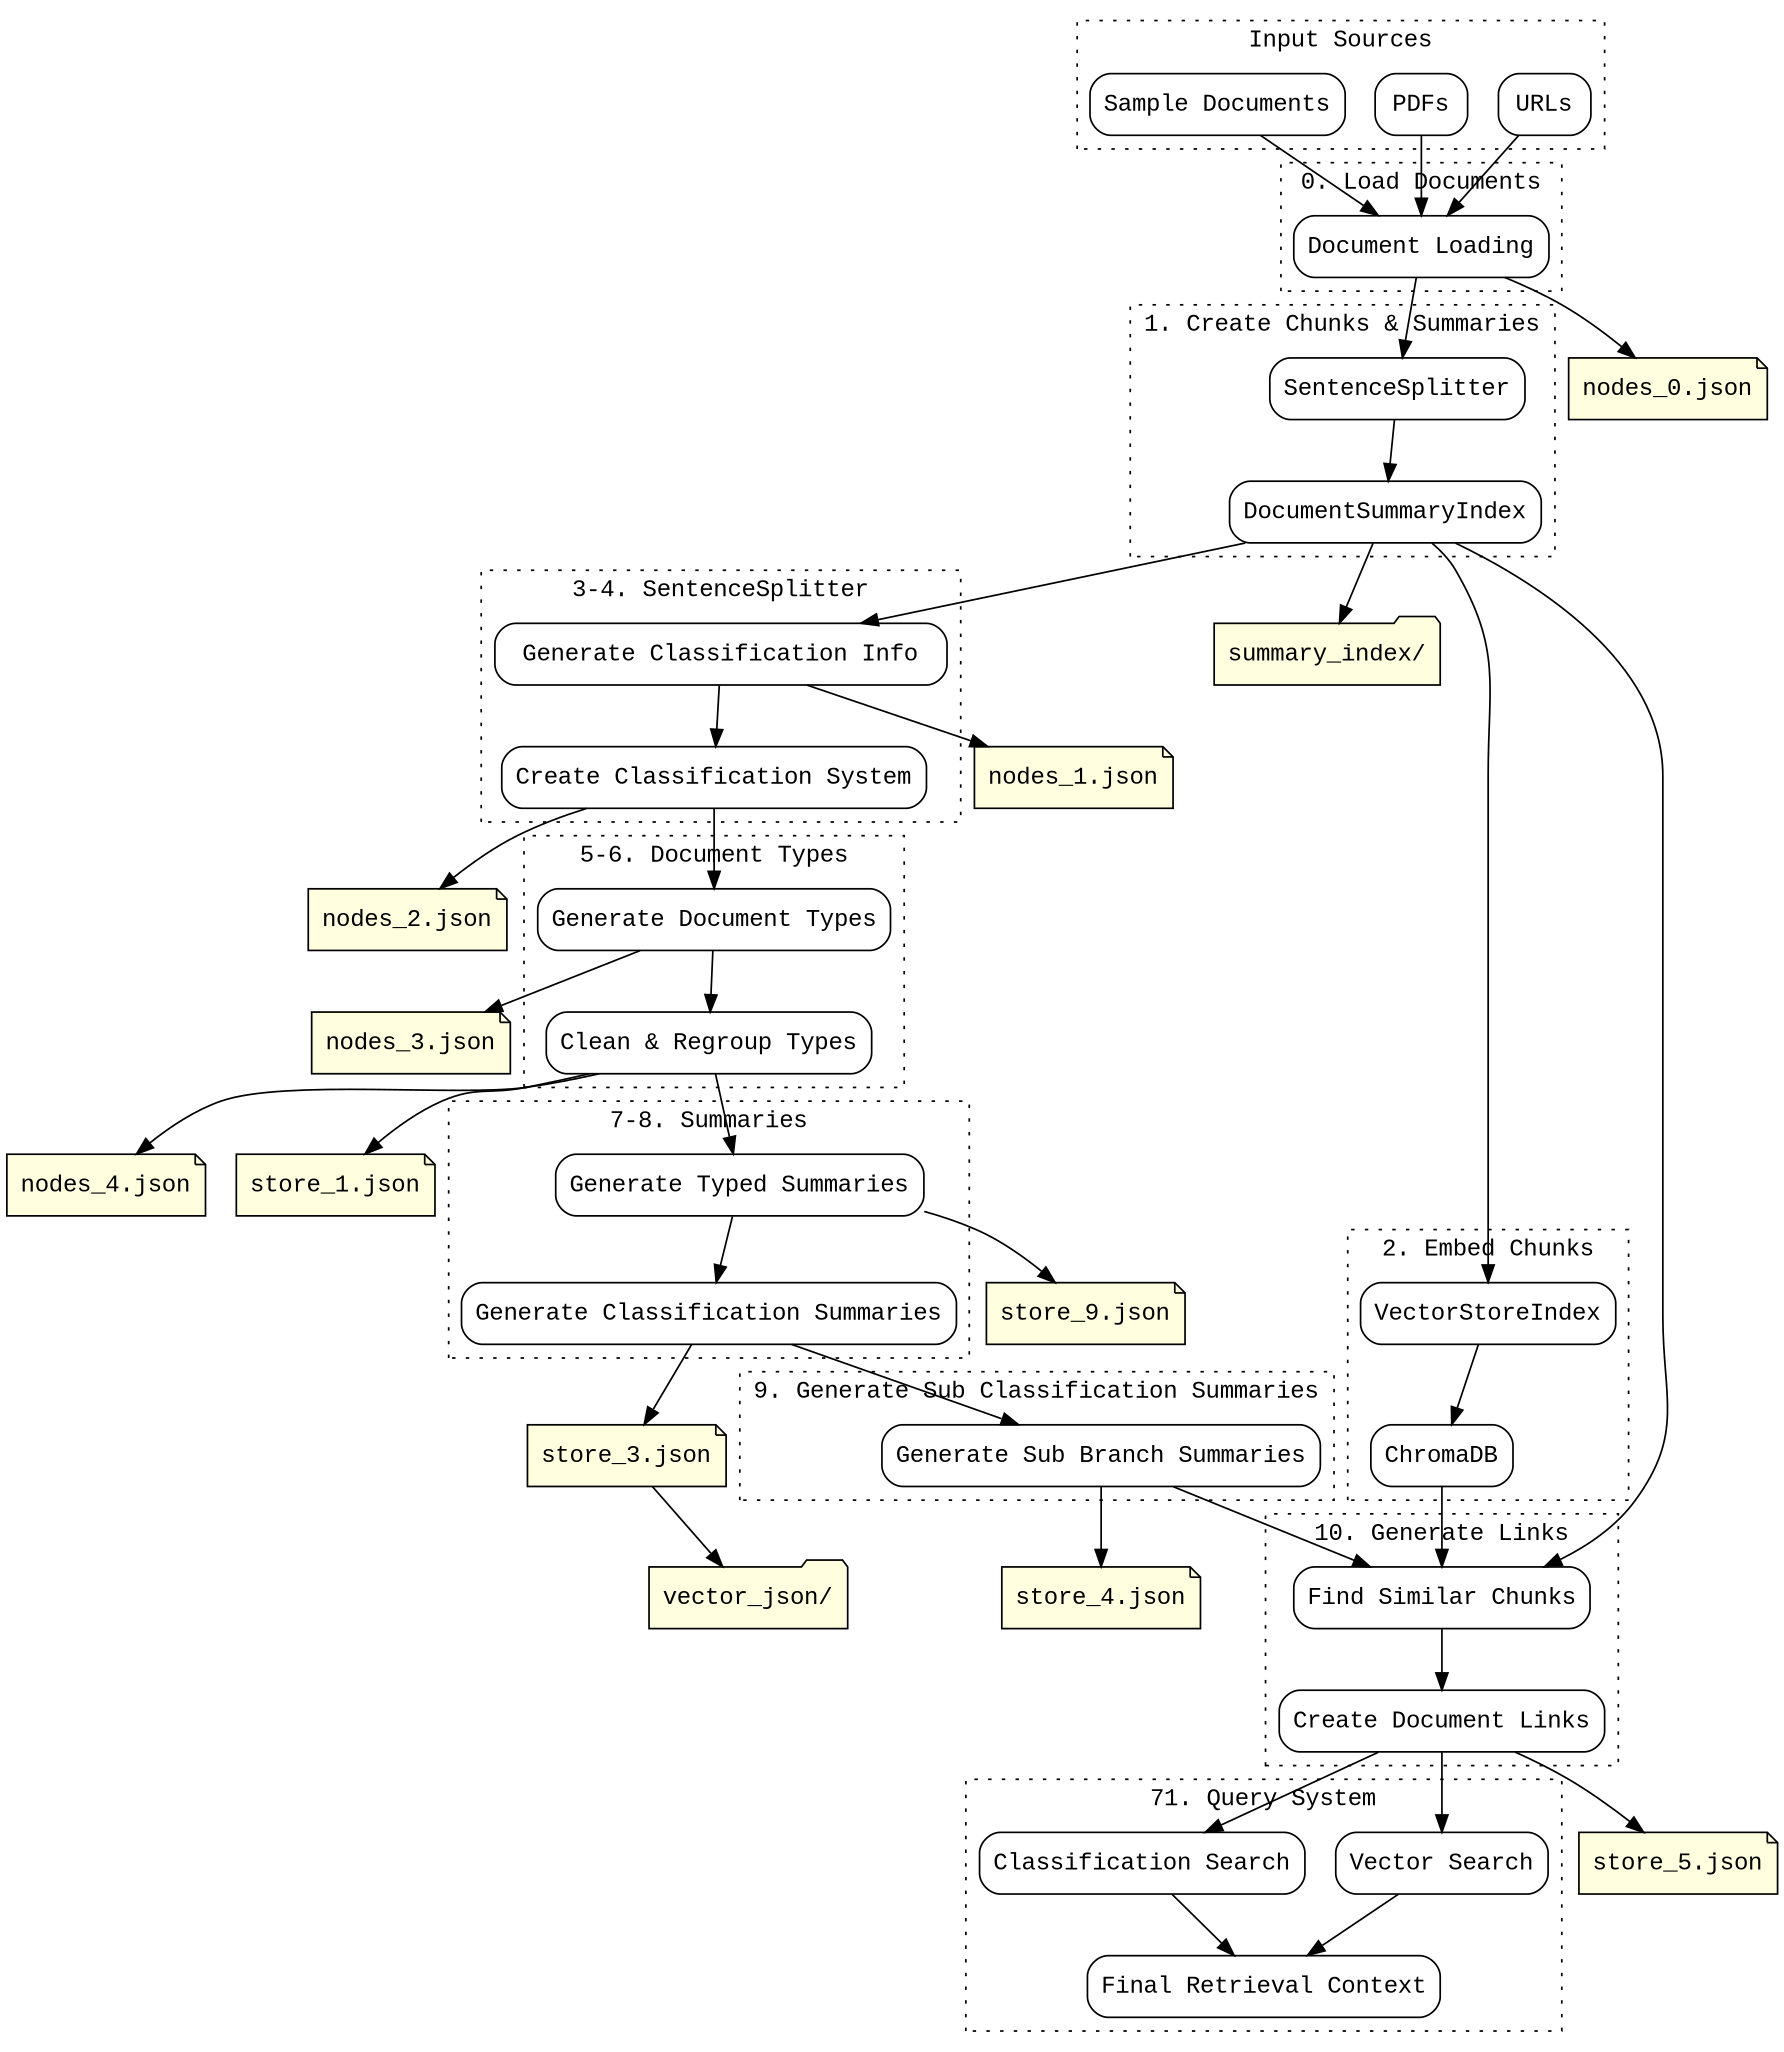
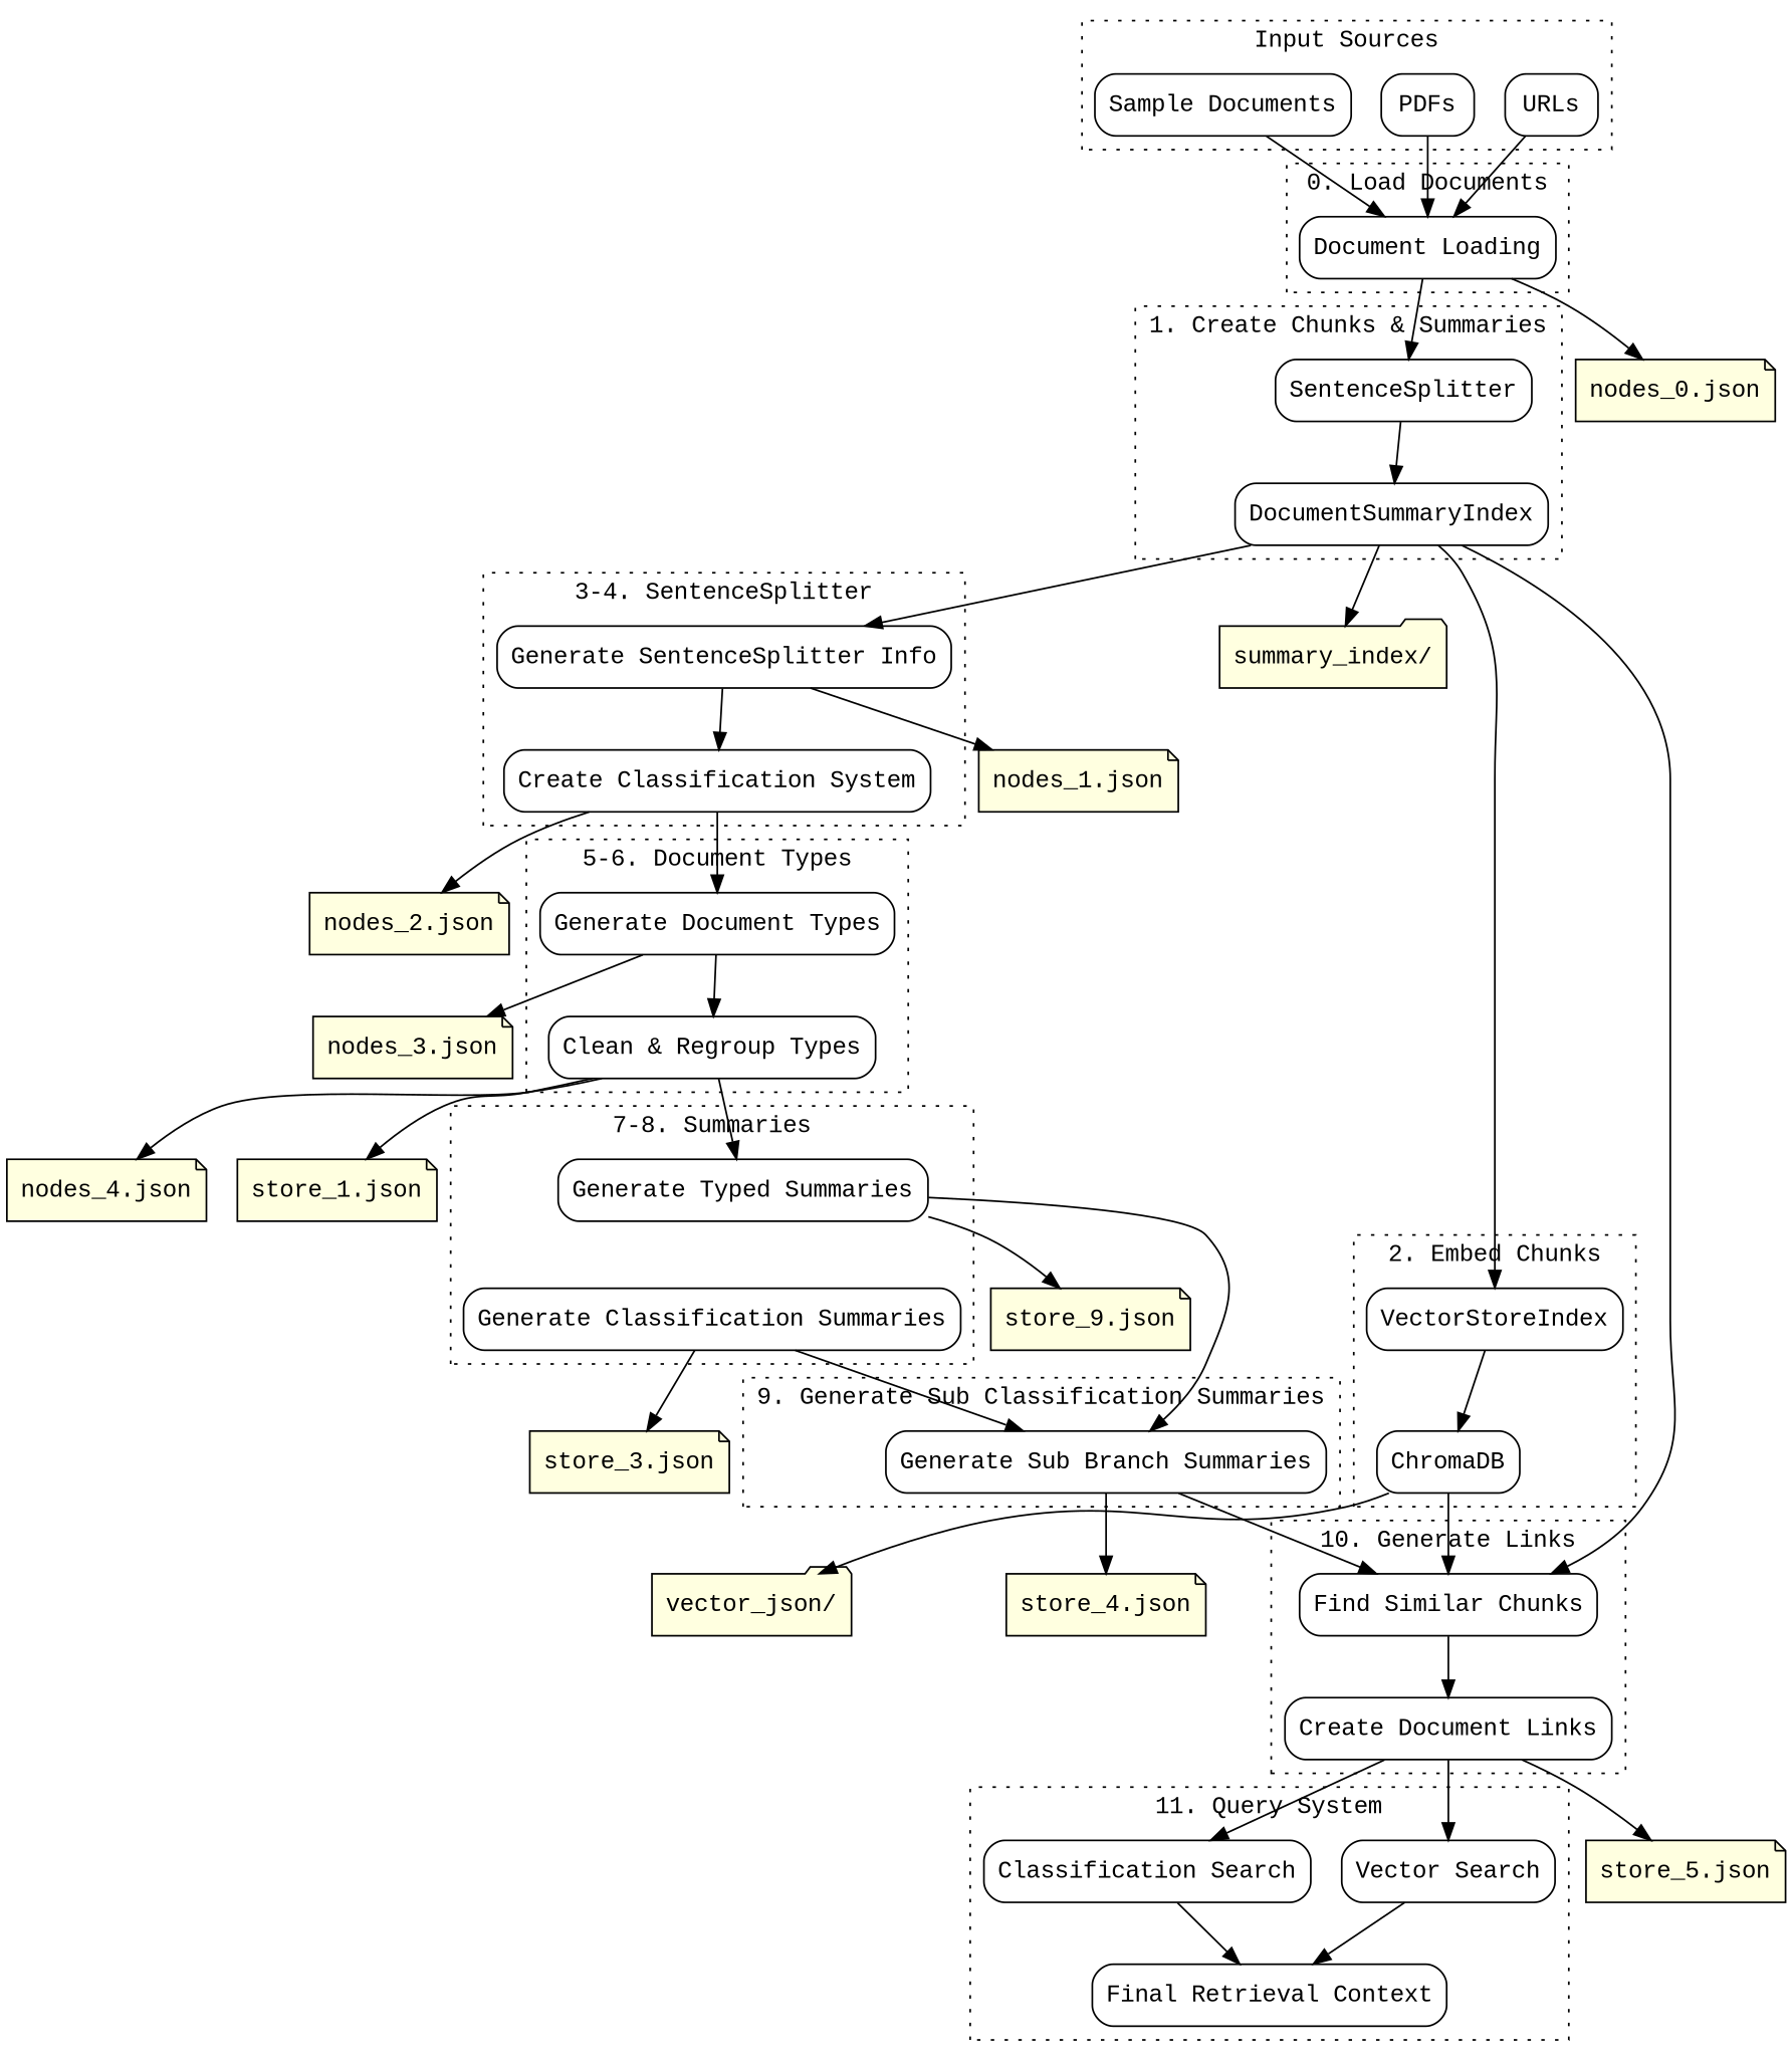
  digraph {
    fontname="Liberation Mono"
    rankdir=TB
    node [fontname="Liberation Mono" shape=box style=rounded]
    edge [fontname="Liberation Mono"]
    n1 [label=URLs]
    n2 [label=PDFs]
    n3 [label="Sample Documents"]
    n4 [label="Document Loading"]
    n5 [label=SentenceSplitter]
    n6 [label=DocumentSummaryIndex]
    n7 [label=VectorStoreIndex]
    n8 [label=ChromaDB]
-   n9 [label="Generate Classification Info"]
+   n9 [label="Generate SentenceSplitter Info"]
    n10 [label="Create Classification System"]
    n11 [label="Generate Document Types"]
    n12 [label="Clean & Regroup Types"]
    n13 [label="Generate Typed Summaries"]
    n14 [label="Generate Classification Summaries"]
    n15 [label="Generate Sub Branch Summaries"]
    n16 [label="Find Similar Chunks"]
    n17 [label="Create Document Links"]
    n18 [label="Vector Search"]
    n19 [label="Classification Search"]
    n20 [label="Final Retrieval Context"]
    n21 [fillcolor=lightyellow label="nodes_0.json" shape=note style=filled]
    n22 [fillcolor=lightyellow label="summary_index/" shape=folder style=filled]
    n23 [fillcolor=lightyellow label="vector_json/" shape=folder style=filled]
    n24 [fillcolor=lightyellow label="nodes_1.json" shape=note style=filled]
    n25 [fillcolor=lightyellow label="nodes_2.json" shape=note style=filled]
    n26 [fillcolor=lightyellow label="nodes_3.json" shape=note style=filled]
    n27 [fillcolor=lightyellow label="nodes_4.json" shape=note style=filled]
    n28 [fillcolor=lightyellow label="store_1.json" shape=note style=filled]
    n29 [fillcolor=lightyellow label="store_9.json" shape=note style=filled]
    n30 [fillcolor=lightyellow label="store_3.json" shape=note style=filled]
    n31 [fillcolor=lightyellow label="store_4.json" shape=note style=filled]
    n32 [fillcolor=lightyellow label="store_5.json" shape=note style=filled]
    subgraph cluster_1 {
      label="Input Sources"
      style=dotted
      n1
      n2
      n3
    }
    subgraph cluster_2 {
      label="0. Load Documents"
      style=dotted
      n4
    }
    subgraph cluster_3 {
      label="1. Create Chunks & Summaries"
      style=dotted
      n5
      n6
    }
    subgraph cluster_4 {
      label="2. Embed Chunks"
      style=dotted
      n7
      n8
    }
    subgraph cluster_5 {
      label="3-4. SentenceSplitter"
      style=dotted
      n9
      n10
    }
    subgraph cluster_6 {
      label="5-6. Document Types"
      style=dotted
      n11
      n12
    }
    subgraph cluster_7 {
      label="7-8. Summaries"
      style=dotted
      n13
      n14
    }
    subgraph cluster_8 {
      label="9. Generate Sub Classification Summaries"
      style=dotted
      n15
    }
    subgraph cluster_9 {
      label="10. Generate Links"
      style=dotted
      n16
      n17
    }
    subgraph cluster_10 {
-     label="71. Query System"
+     label="11. Query System"
      style=dotted
      n18
      n19
      n20
    }
    n1 -> n4
    n2 -> n4
    n3 -> n4
    n4 -> n5
    n4 -> n21
    n5 -> n6
    n6 -> n7
    n6 -> n9
    n6 -> n16
    n6 -> n22
    n7 -> n8
    n8 -> n16
-   n30 -> n23
+   n8 -> n23
    n9 -> n10
    n9 -> n24
    n10 -> n11
    n10 -> n25
    n11 -> n12
    n11 -> n26
    n12 -> n13
    n12 -> n27
    n12 -> n28
-   n13 -> n14
+   n13 -> n15
    n13 -> n29
    n14 -> n15
    n14 -> n30
    n15 -> n16
    n15 -> n31
    n16 -> n17
    n17 -> n18
    n17 -> n19
    n17 -> n32
    n18 -> n20
    n19 -> n20
  }
